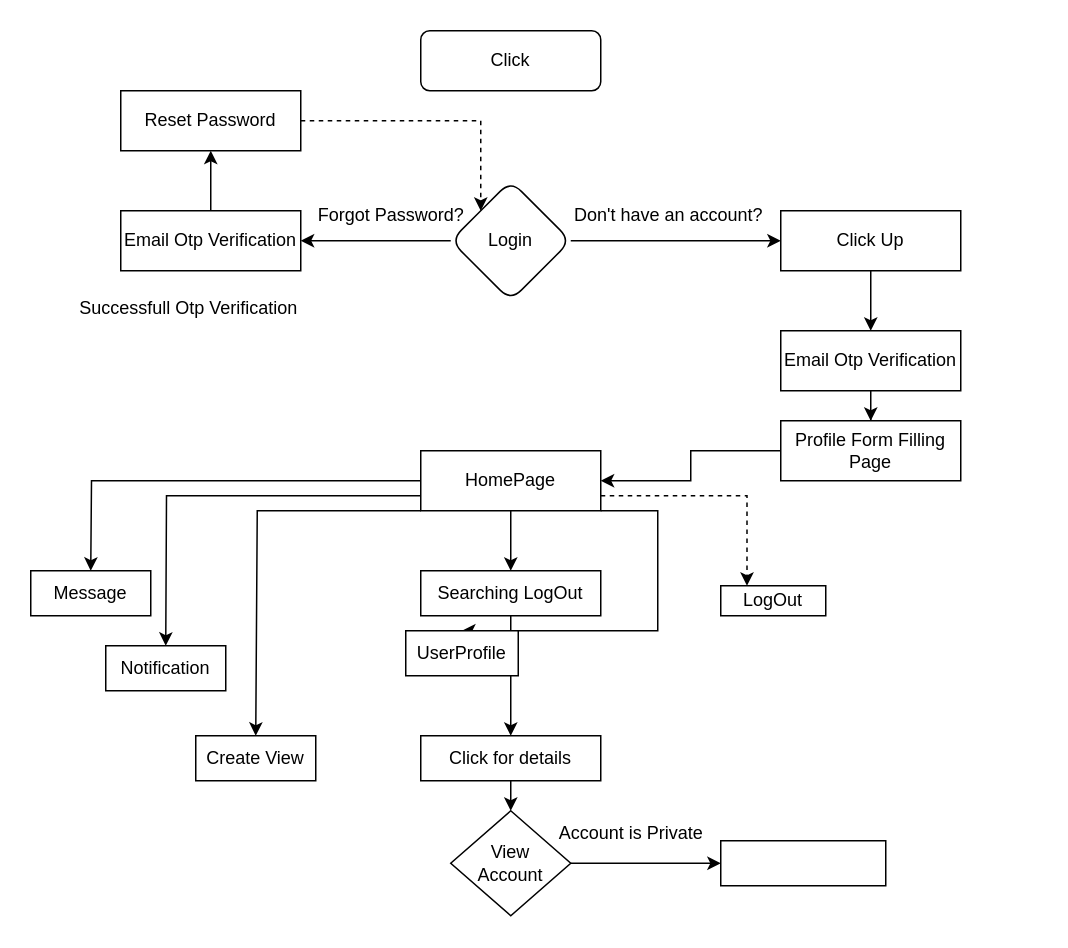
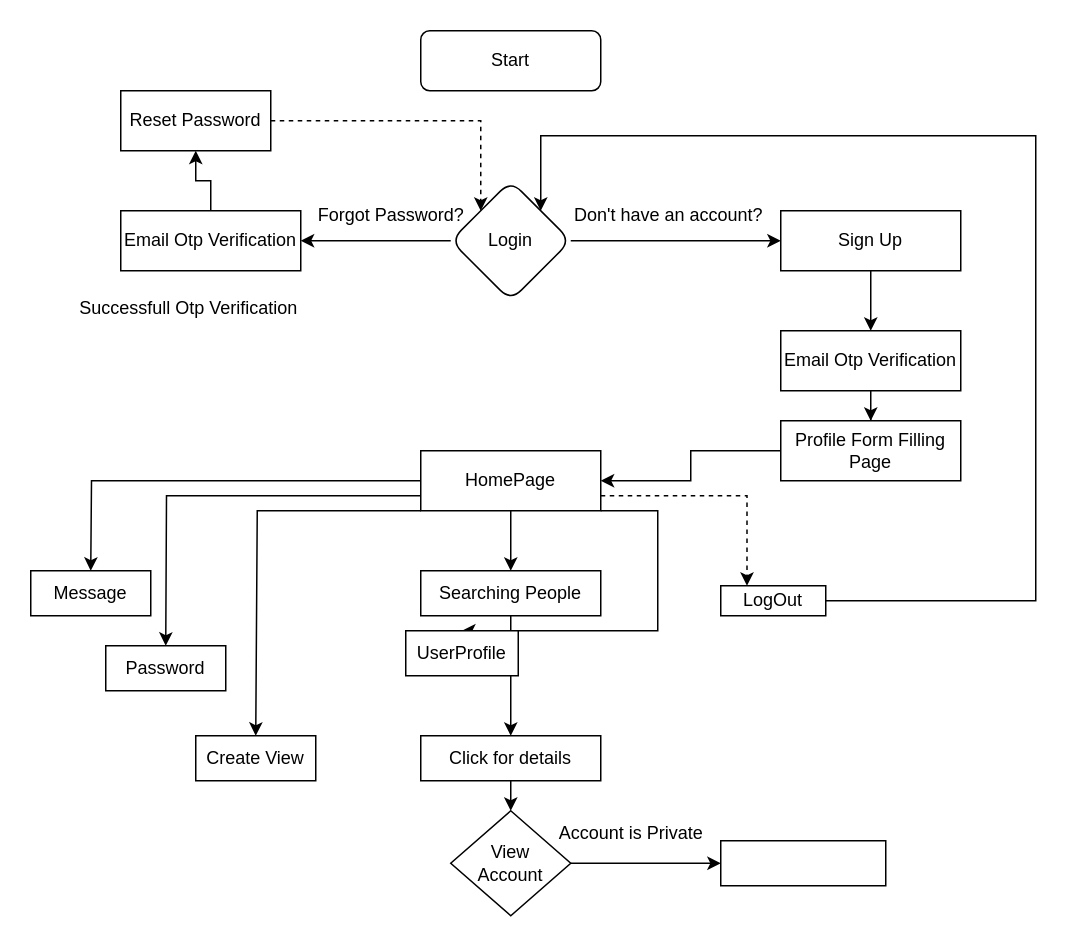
  <mxCell id="0" />
  <mxCell id="1" parent="0" />
- <mxCell id="2" value="Click" style="rounded=1;whiteSpace=wrap;html=1;" vertex="1" parent="1"><mxGeometry x="280" y="20" width="120" height="40" as="geometry" /></mxCell>
+ <mxCell id="2" value="Start" style="rounded=1;whiteSpace=wrap;html=1;" vertex="1" parent="1"><mxGeometry x="280" y="20" width="120" height="40" as="geometry" /></mxCell>
  <mxCell id="3" style="edgeStyle=orthogonalEdgeStyle;rounded=0;orthogonalLoop=1;jettySize=auto;html=1;" edge="1" parent="1" source="5"><mxGeometry relative="1" as="geometry"><mxPoint x="520" y="160" as="targetPoint" /></mxGeometry></mxCell>
  <mxCell id="4" style="edgeStyle=orthogonalEdgeStyle;rounded=0;orthogonalLoop=1;jettySize=auto;html=1;" edge="1" parent="1" source="5"><mxGeometry relative="1" as="geometry"><mxPoint x="200" y="160" as="targetPoint" /></mxGeometry></mxCell>
  <mxCell id="5" value="Login" style="rhombus;whiteSpace=wrap;html=1;rounded=1;" vertex="1" parent="1"><mxGeometry x="300" y="120" width="80" height="80" as="geometry" /></mxCell>
  <mxCell id="6" value="Don't have an account?" style="text;html=1;align=center;verticalAlign=middle;resizable=0;points=[];autosize=1;strokeColor=none;fillColor=none;" vertex="1" parent="1"><mxGeometry x="370" y="128" width="150" height="30" as="geometry" /></mxCell>
  <mxCell id="7" value="" style="edgeStyle=orthogonalEdgeStyle;rounded=0;orthogonalLoop=1;jettySize=auto;html=1;" edge="1" parent="1" source="8" target="10"><mxGeometry relative="1" as="geometry" /></mxCell>
- <mxCell id="8" value="Click Up" style="rounded=0;whiteSpace=wrap;html=1;" vertex="1" parent="1"><mxGeometry x="520" y="140" width="120" height="40" as="geometry" /></mxCell>
+ <mxCell id="8" value="Sign Up" style="rounded=0;whiteSpace=wrap;html=1;" vertex="1" parent="1"><mxGeometry x="520" y="140" width="120" height="40" as="geometry" /></mxCell>
  <mxCell id="9" value="" style="edgeStyle=orthogonalEdgeStyle;rounded=0;orthogonalLoop=1;jettySize=auto;html=1;" edge="1" parent="1" source="10" target="18"><mxGeometry relative="1" as="geometry" /></mxCell>
  <mxCell id="10" value="Email Otp Verification" style="whiteSpace=wrap;html=1;rounded=0;" vertex="1" parent="1"><mxGeometry x="520" y="220" width="120" height="40" as="geometry" /></mxCell>
  <mxCell id="11" value="Forgot Password?" style="text;html=1;align=center;verticalAlign=middle;resizable=0;points=[];autosize=1;strokeColor=none;fillColor=none;" vertex="1" parent="1"><mxGeometry x="200" y="128" width="120" height="30" as="geometry" /></mxCell>
  <mxCell id="12" value="" style="edgeStyle=orthogonalEdgeStyle;rounded=0;orthogonalLoop=1;jettySize=auto;html=1;" edge="1" parent="1" source="13" target="15"><mxGeometry relative="1" as="geometry" /></mxCell>
  <mxCell id="13" value="Email Otp Verification" style="rounded=0;whiteSpace=wrap;html=1;" vertex="1" parent="1"><mxGeometry x="80" y="140" width="120" height="40" as="geometry" /></mxCell>
  <mxCell id="14" style="edgeStyle=orthogonalEdgeStyle;rounded=0;orthogonalLoop=1;jettySize=auto;html=1;entryX=0;entryY=0;entryDx=0;entryDy=0;dashed=1;" edge="1" parent="1" source="15" target="5"><mxGeometry relative="1" as="geometry" /></mxCell>
- <mxCell id="15" value="Reset Password" style="whiteSpace=wrap;html=1;rounded=0;" vertex="1" parent="1"><mxGeometry x="80" y="60" width="120" height="40" as="geometry" /></mxCell>
+ <mxCell id="15" value="Reset Password" style="whiteSpace=wrap;html=1;rounded=0;" vertex="1" parent="1"><mxGeometry x="80" y="60" width="100" height="40" as="geometry" /></mxCell>
  <mxCell id="16" value="Successfull Otp Verification" style="text;html=1;align=center;verticalAlign=middle;resizable=0;points=[];autosize=1;strokeColor=none;fillColor=none;" vertex="1" parent="1"><mxGeometry x="40" y="190" width="170" height="30" as="geometry" /></mxCell>
  <mxCell id="17" style="edgeStyle=orthogonalEdgeStyle;rounded=0;orthogonalLoop=1;jettySize=auto;html=1;exitX=0;exitY=0.5;exitDx=0;exitDy=0;entryX=1;entryY=0.5;entryDx=0;entryDy=0;" edge="1" parent="1" source="18" target="25"><mxGeometry relative="1" as="geometry" /></mxCell>
  <mxCell id="18" value="Profile Form Filling Page" style="whiteSpace=wrap;html=1;rounded=0;" vertex="1" parent="1"><mxGeometry x="520" y="280" width="120" height="40" as="geometry" /></mxCell>
  <mxCell id="19" style="edgeStyle=orthogonalEdgeStyle;rounded=0;orthogonalLoop=1;jettySize=auto;html=1;" edge="1" parent="1" source="25"><mxGeometry relative="1" as="geometry"><mxPoint x="340" y="380" as="targetPoint" /></mxGeometry></mxCell>
  <mxCell id="20" style="edgeStyle=orthogonalEdgeStyle;rounded=0;orthogonalLoop=1;jettySize=auto;html=1;" edge="1" parent="1" source="25"><mxGeometry relative="1" as="geometry"><mxPoint x="60" y="380" as="targetPoint" /></mxGeometry></mxCell>
  <mxCell id="21" style="edgeStyle=orthogonalEdgeStyle;rounded=0;orthogonalLoop=1;jettySize=auto;html=1;exitX=0;exitY=0.75;exitDx=0;exitDy=0;" edge="1" parent="1" source="25"><mxGeometry relative="1" as="geometry"><mxPoint x="110" y="430" as="targetPoint" /></mxGeometry></mxCell>
  <mxCell id="22" style="edgeStyle=orthogonalEdgeStyle;rounded=0;orthogonalLoop=1;jettySize=auto;html=1;exitX=0;exitY=1;exitDx=0;exitDy=0;" edge="1" parent="1" source="25"><mxGeometry relative="1" as="geometry"><mxPoint x="170" y="490" as="targetPoint" /><Array as="points"><mxPoint x="171" y="340" /></Array></mxGeometry></mxCell>
  <mxCell id="23" style="edgeStyle=orthogonalEdgeStyle;rounded=0;orthogonalLoop=1;jettySize=auto;html=1;exitX=1;exitY=1;exitDx=0;exitDy=0;entryX=0.5;entryY=0;entryDx=0;entryDy=0;" edge="1" parent="1" source="25" target="31"><mxGeometry relative="1" as="geometry"><Array as="points"><mxPoint x="438" y="340" /></Array></mxGeometry></mxCell>
  <mxCell id="24" style="edgeStyle=orthogonalEdgeStyle;rounded=0;orthogonalLoop=1;jettySize=auto;html=1;exitX=1;exitY=0.75;exitDx=0;exitDy=0;entryX=0.25;entryY=0;entryDx=0;entryDy=0;dashed=1;" edge="1" parent="1" source="25" target="35"><mxGeometry relative="1" as="geometry" /></mxCell>
  <mxCell id="25" value="HomePage" style="rounded=0;whiteSpace=wrap;html=1;" vertex="1" parent="1"><mxGeometry x="280" y="300" width="120" height="40" as="geometry" /></mxCell>
  <mxCell id="26" style="edgeStyle=orthogonalEdgeStyle;rounded=0;orthogonalLoop=1;jettySize=auto;html=1;" edge="1" parent="1" source="27"><mxGeometry relative="1" as="geometry"><mxPoint x="340" y="490" as="targetPoint" /></mxGeometry></mxCell>
- <mxCell id="27" value="Searching LogOut" style="rounded=0;whiteSpace=wrap;html=1;" vertex="1" parent="1"><mxGeometry x="280" y="380" width="120" height="30" as="geometry" /></mxCell>
+ <mxCell id="27" value="Searching People" style="rounded=0;whiteSpace=wrap;html=1;" vertex="1" parent="1"><mxGeometry x="280" y="380" width="120" height="30" as="geometry" /></mxCell>
  <mxCell id="28" value="Message" style="rounded=0;whiteSpace=wrap;html=1;" vertex="1" parent="1"><mxGeometry x="20" y="380" width="80" height="30" as="geometry" /></mxCell>
- <mxCell id="29" value="Notification" style="rounded=0;whiteSpace=wrap;html=1;" vertex="1" parent="1"><mxGeometry x="70" y="430" width="80" height="30" as="geometry" /></mxCell>
+ <mxCell id="29" value="Password" style="rounded=0;whiteSpace=wrap;html=1;" vertex="1" parent="1"><mxGeometry x="70" y="430" width="80" height="30" as="geometry" /></mxCell>
  <mxCell id="30" value="Create View" style="rounded=0;whiteSpace=wrap;html=1;" vertex="1" parent="1"><mxGeometry x="130" y="490" width="80" height="30" as="geometry" /></mxCell>
  <mxCell id="31" value="UserProfile" style="rounded=0;whiteSpace=wrap;html=1;" vertex="1" parent="1"><mxGeometry x="270" y="420" width="75" height="30" as="geometry" /></mxCell>
  <mxCell id="32" value="" style="edgeStyle=orthogonalEdgeStyle;rounded=0;orthogonalLoop=1;jettySize=auto;html=1;" edge="1" parent="1" source="33"><mxGeometry relative="1" as="geometry"><mxPoint x="340" y="540" as="targetPoint" /></mxGeometry></mxCell>
  <mxCell id="33" value="Click for details" style="rounded=0;whiteSpace=wrap;html=1;" vertex="1" parent="1"><mxGeometry x="280" y="490" width="120" height="30" as="geometry" /></mxCell>
+ <mxCell id="34" style="edgeStyle=orthogonalEdgeStyle;rounded=0;orthogonalLoop=1;jettySize=auto;html=1;entryX=1;entryY=0;entryDx=0;entryDy=0;" edge="1" parent="1" source="35" target="5"><mxGeometry relative="1" as="geometry"><Array as="points"><mxPoint x="690" y="400" /><mxPoint x="690" y="90" /><mxPoint x="360" y="90" /></Array></mxGeometry></mxCell>
  <mxCell id="35" value="LogOut" style="rounded=0;whiteSpace=wrap;html=1;" vertex="1" parent="1"><mxGeometry x="480" y="390" width="70" height="20" as="geometry" /></mxCell>
  <mxCell id="36" style="edgeStyle=orthogonalEdgeStyle;rounded=0;orthogonalLoop=1;jettySize=auto;html=1;" edge="1" parent="1" source="37"><mxGeometry relative="1" as="geometry"><mxPoint x="480" y="575" as="targetPoint" /></mxGeometry></mxCell>
  <mxCell id="37" value="&lt;div&gt;View&lt;/div&gt;&lt;div&gt;Account&lt;br&gt;&lt;/div&gt;" style="rhombus;whiteSpace=wrap;html=1;" vertex="1" parent="1"><mxGeometry x="300" y="540" width="80" height="70" as="geometry" /></mxCell>
  <mxCell id="38" value="Account is Private" style="text;html=1;align=center;verticalAlign=middle;resizable=0;points=[];autosize=1;strokeColor=none;fillColor=none;" vertex="1" parent="1"><mxGeometry x="360" y="540" width="120" height="30" as="geometry" /></mxCell>
  <mxCell id="39" value="" style="rounded=0;whiteSpace=wrap;html=1;" vertex="1" parent="1"><mxGeometry x="480" y="560" width="110" height="30" as="geometry" /></mxCell>
